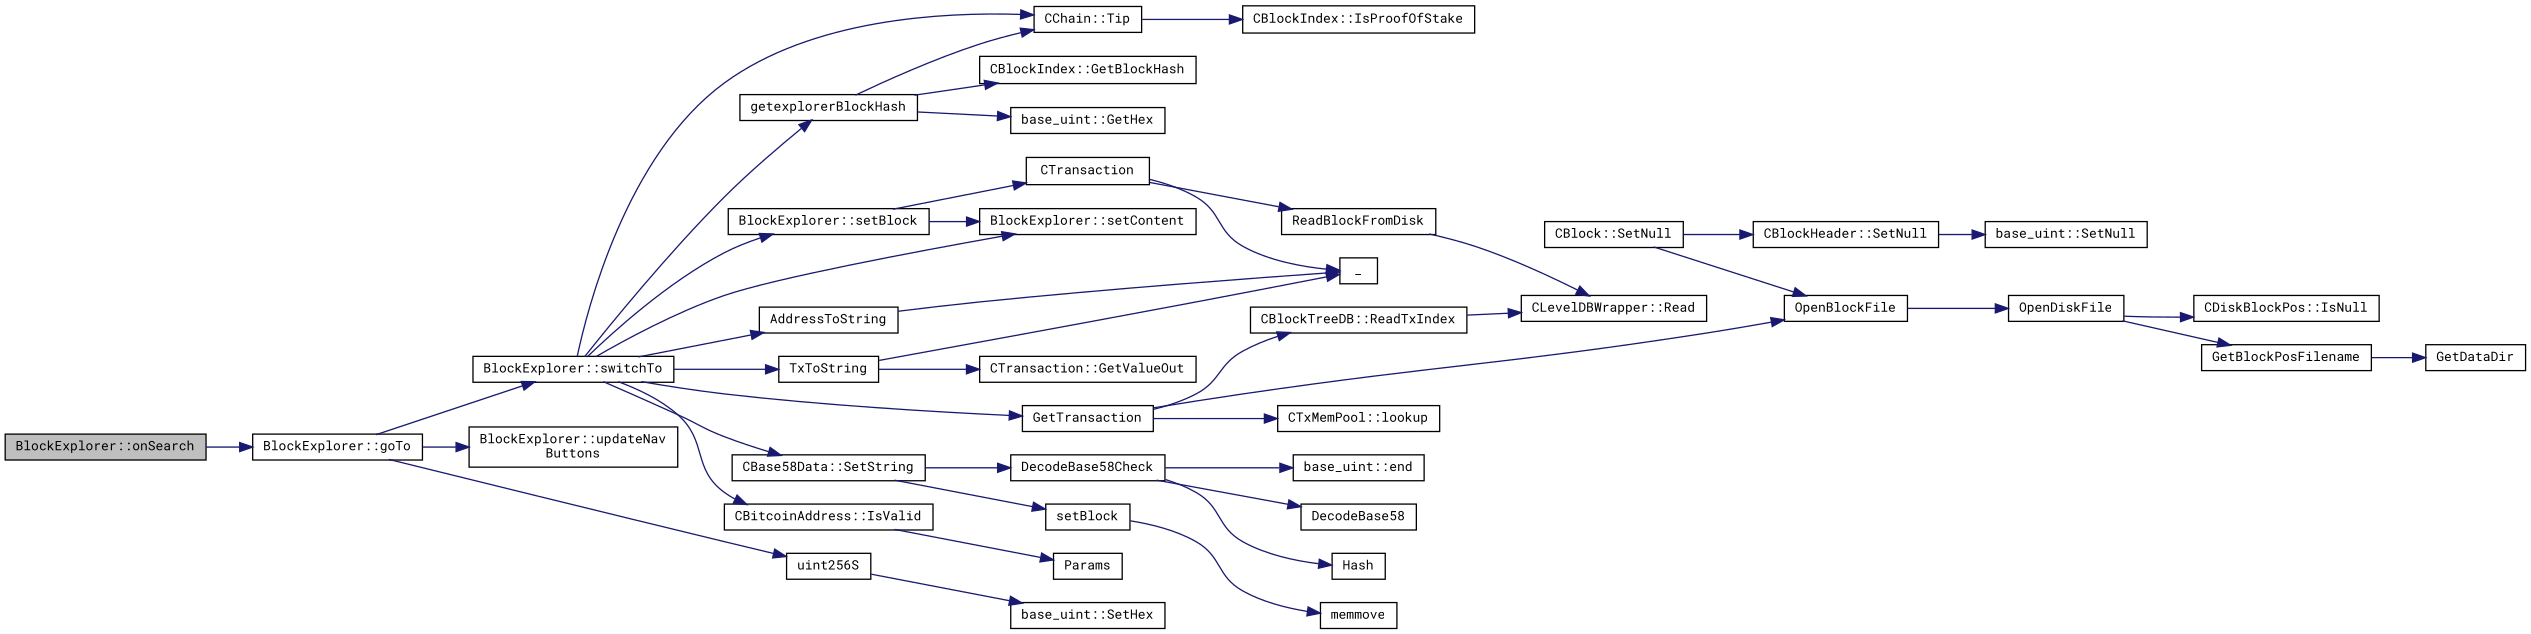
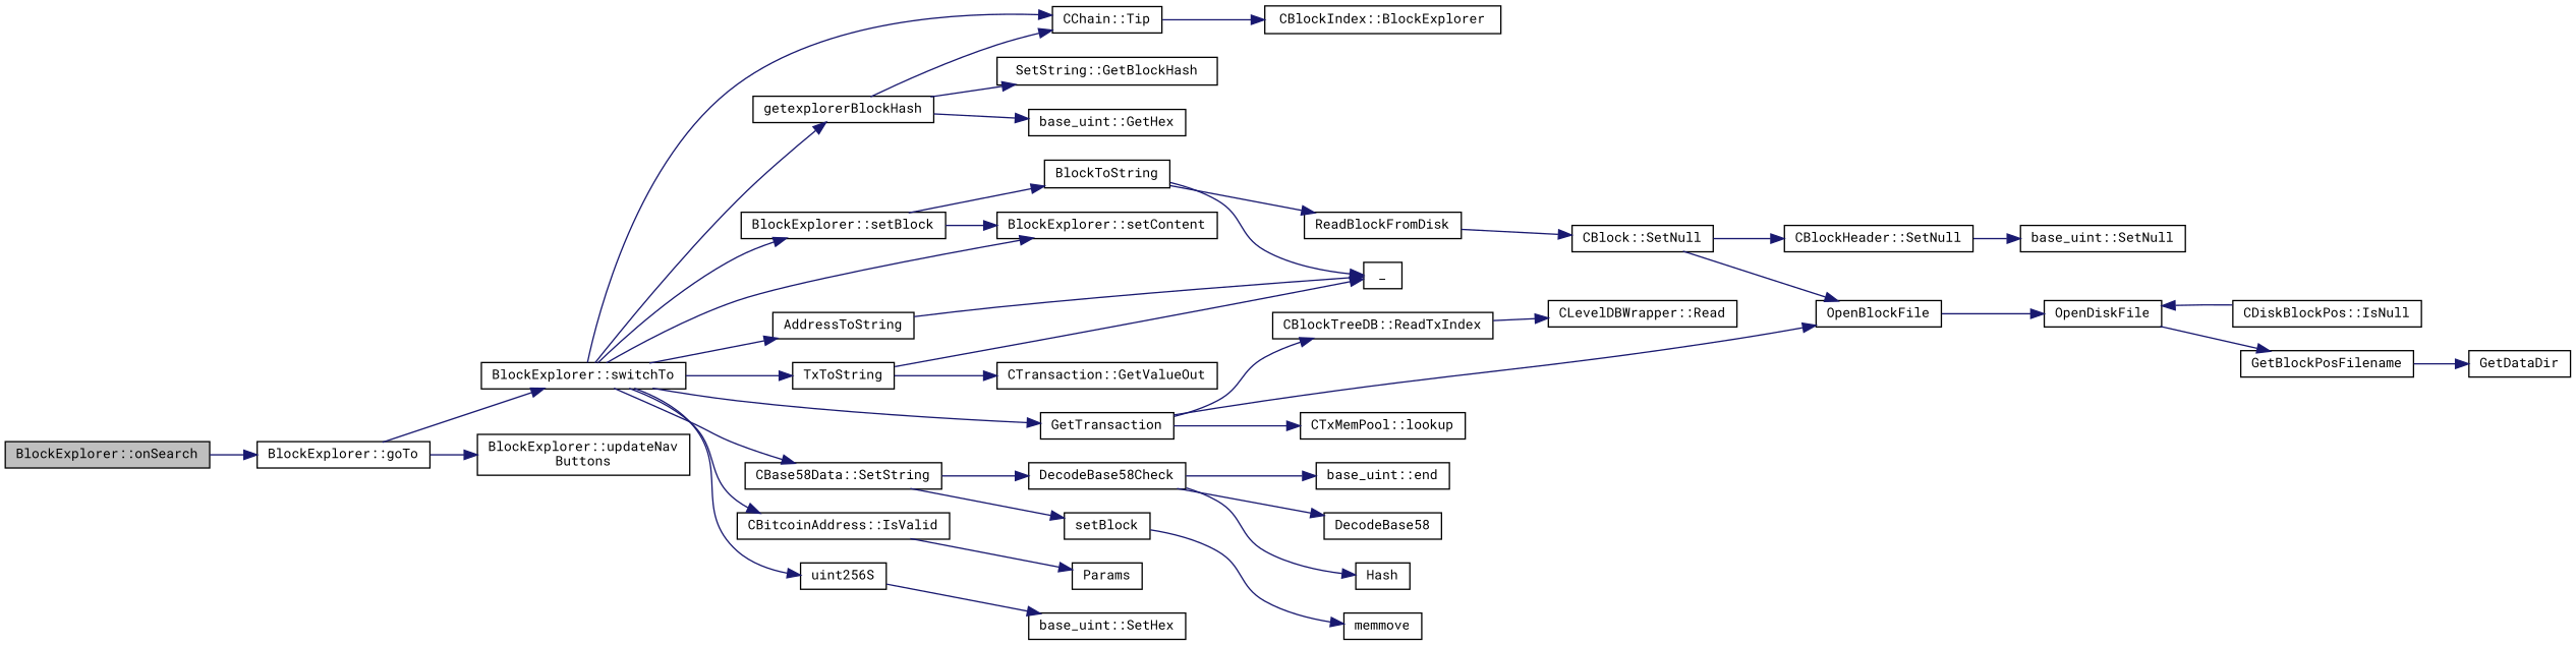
  digraph {
    fontname="Roboto Mono"
    rankdir=LR
    node [color=black fillcolor=white fontname="Roboto Mono" fontsize=10 shape=record style=filled]
    edge [color=midnightblue fontname="Roboto Mono" fontsize=10 labelfontname=Helvetica labelfontsize=10 style=solid]
    n1 [fillcolor=grey75 fontcolor=black height=0.2 label="BlockExplorer::onSearch" width=0.4]
    n2 [height=0.2 label="BlockExplorer::goTo" width=0.4]
    n3 [height=0.2 label="BlockExplorer::switchTo" width=0.4]
    n4 [height=0.2 label="BlockExplorer::updateNav\lButtons" width=0.4]
    n5 [height=0.2 label="CChain::Tip" width=0.4]
    n6 [height=0.2 label=getexplorerBlockHash width=0.4]
    n7 [height=0.2 label=uint256S width=0.4]
    n8 [height=0.2 label="BlockExplorer::setBlock" width=0.4]
    n9 [height=0.2 label="BlockExplorer::setContent" width=0.4]
    n10 [height=0.2 label=GetTransaction width=0.4]
    n11 [height=0.2 label=TxToString width=0.4]
    n12 [height=0.2 label="CBase58Data::SetString" width=0.4]
    n13 [height=0.2 label="CBitcoinAddress::IsValid" width=0.4]
    n14 [height=0.2 label=AddressToString width=0.4]
-   n15 [height=0.2 label="CBlockIndex::IsProofOfStake" width=0.4]
-   n16 [height=0.2 label="CBlockIndex::GetBlockHash" width=0.4]
+   n15 [height=0.2 label="CBlockIndex::BlockExplorer" width=0.4]
+   n16 [height=0.2 label="SetString::GetBlockHash" width=0.4]
    n17 [height=0.2 label="base_uint::GetHex" width=0.4]
    n18 [height=0.2 label="base_uint::SetHex" width=0.4]
-   n19 [height=0.2 label=CTransaction width=0.4]
+   n19 [height=0.2 label=BlockToString width=0.4]
    n20 [height=0.2 label=OpenBlockFile width=0.4]
    n21 [height=0.2 label="CTxMemPool::lookup" width=0.4]
    n22 [height=0.2 label="CBlockTreeDB::ReadTxIndex" width=0.4]
    n23 [height=0.2 label=_ width=0.4]
    n24 [height=0.2 label="CTransaction::GetValueOut" width=0.4]
    n25 [height=0.2 label=DecodeBase58Check width=0.4]
    n26 [height=0.2 label=setBlock width=0.4]
    n27 [height=0.2 label=Params width=0.4]
    n28 [height=0.2 label=ReadBlockFromDisk width=0.4]
    n29 [height=0.2 label="CBlock::SetNull" width=0.4]
    n30 [height=0.2 label="CBlockHeader::SetNull" width=0.4]
    n31 [height=0.2 label=OpenDiskFile width=0.4]
    n32 [height=0.2 label="base_uint::SetNull" width=0.4]
    n33 [height=0.2 label="CDiskBlockPos::IsNull" width=0.4]
    n34 [height=0.2 label=GetBlockPosFilename width=0.4]
    n35 [height=0.2 label=GetDataDir width=0.4]
    n36 [height=0.2 label="CLevelDBWrapper::Read" width=0.4]
    n37 [height=0.2 label=DecodeBase58 width=0.4]
    n38 [height=0.2 label=Hash width=0.4]
    n39 [height=0.2 label="base_uint::end" width=0.4]
    n40 [height=0.2 label=memmove width=0.4]
    n1 -> n2
    n2 -> n3
    n2 -> n4
    n3 -> n5
    n3 -> n6
-   n2 -> n7
+   n3 -> n7
    n3 -> n8
    n3 -> n9
    n3 -> n10
    n3 -> n11
    n3 -> n12
    n3 -> n13
    n3 -> n14
    n5 -> n15
    n6 -> n5
    n6 -> n16
    n6 -> n17
    n7 -> n18
    n8 -> n9
    n8 -> n19
    n10 -> n20
    n10 -> n21
    n10 -> n22
    n11 -> n23
    n11 -> n24
    n12 -> n25
    n12 -> n26
    n13 -> n27
    n14 -> n23
    n19 -> n23
    n19 -> n28
    n20 -> n31
    n22 -> n36
    n25 -> n37
    n25 -> n38
    n25 -> n39
    n26 -> n40
-   n28 -> n36
+   n28 -> n29
    n29 -> n20
    n29 -> n30
    n30 -> n32
-   n31 -> n33
+   n33 -> n31
    n31 -> n34
    n34 -> n35
  }
